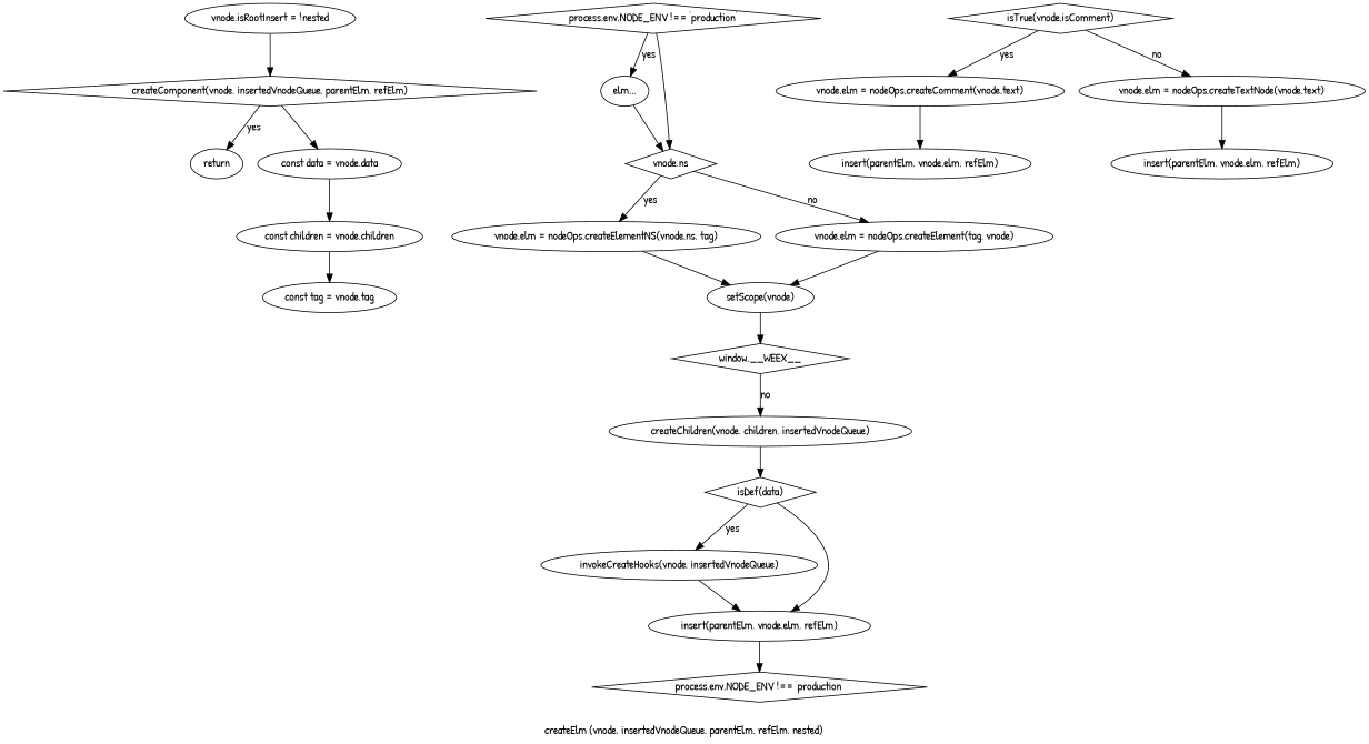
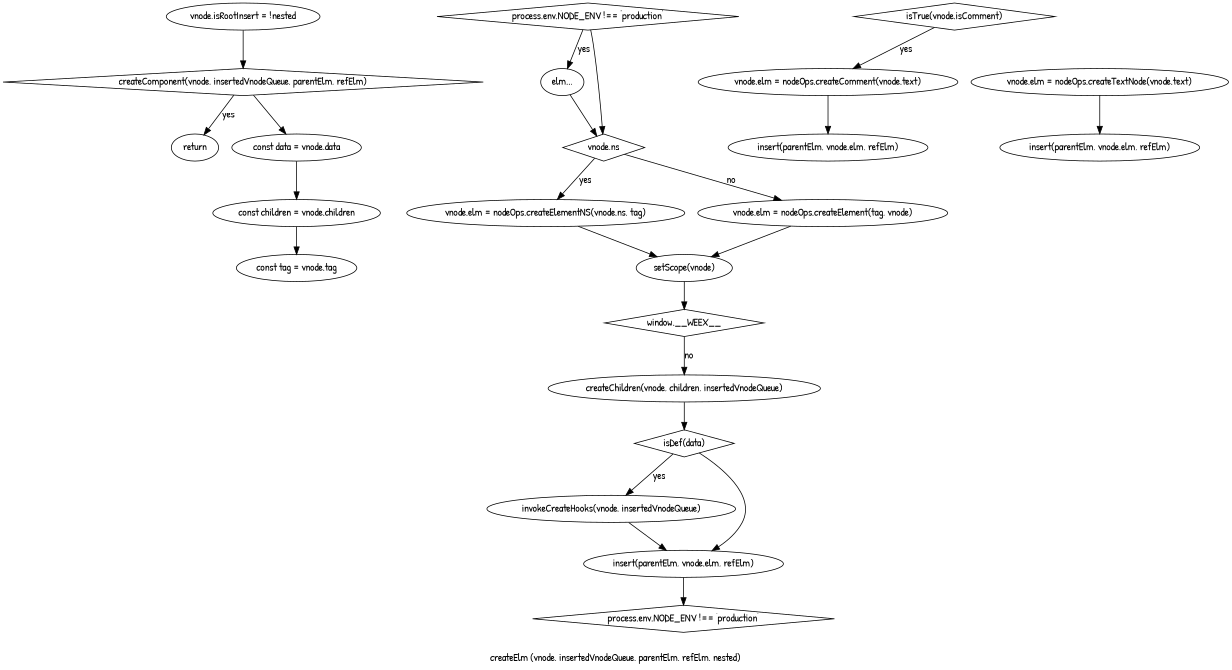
  digraph {
    fontname="Patrick Hand"
    label="createElm (vnode, insertedVnodeQueue, parentElm, refElm, nested)"
    node [fontname="Patrick Hand"]
    edge [fontname="Patrick Hand"]
    n1 [label="vnode.isRootInsert = !nested"]
    n2 [label="createComponent(vnode, insertedVnodeQueue, parentElm, refElm)" shape=diamond]
    return
    n4 [label="const data = vnode.data"]
    n5 [label="const children = vnode.children"]
    n6 [label="const tag = vnode.tag"]
    n7 [label="process.env.NODE_ENV !== 'production'" shape=diamond]
    n8 [label="elm..."]
    n9 [label="vnode.ns" shape=diamond]
    n10 [label="isTrue(vnode.isComment)" shape=diamond]
    n11 [label="vnode.elm = nodeOps.createComment(vnode.text)"]
    n12 [label="vnode.elm = nodeOps.createTextNode(vnode.text)"]
    n13 [label="vnode.elm = nodeOps.createElementNS(vnode.ns, tag)"]
    n14 [label="vnode.elm = nodeOps.createElement(tag, vnode)"]
    n15 [label="setScope(vnode)"]
    n16 [label="window.__WEEX__" shape=diamond]
    n17 [label="createChildren(vnode, children, insertedVnodeQueue)"]
    n18 [label="isDef(data)" shape=diamond]
    n19 [label="invokeCreateHooks(vnode, insertedVnodeQueue)"]
    n20 [label="insert(parentElm, vnode.elm, refElm)"]
    n21 [label="process.env.NODE_ENV !== 'production'" shape=diamond]
    n22 [label="insert(parentElm, vnode.elm, refElm)"]
    n23 [label="insert(parentElm, vnode.elm, refElm)"]
    n1 -> n2
    n2 -> return [label=yes]
    n2 -> n4
    n4 -> n5
    n5 -> n6
    n7 -> n8 [label=yes]
    n7 -> n9
    n8 -> n9
    n9 -> n13 [label=yes]
    n9 -> n14 [label=no]
    n10 -> n11 [label=yes]
-   n10 -> n12 [label=no]
    n11 -> n22
    n12 -> n23
    n13 -> n15
    n14 -> n15
    n15 -> n16
    n16 -> n17 [label=no]
    n17 -> n18
    n18 -> n19 [label=yes]
    n18 -> n20
    n19 -> n20
    n20 -> n21
  }
